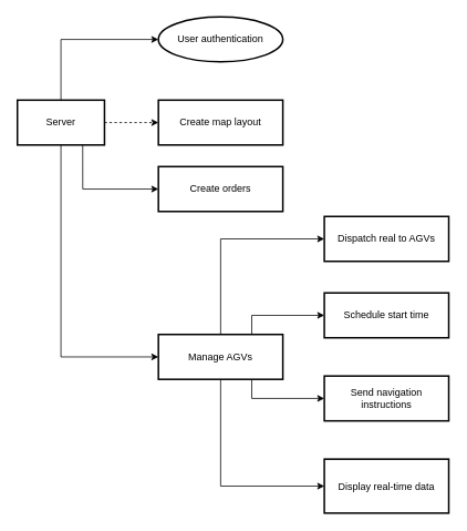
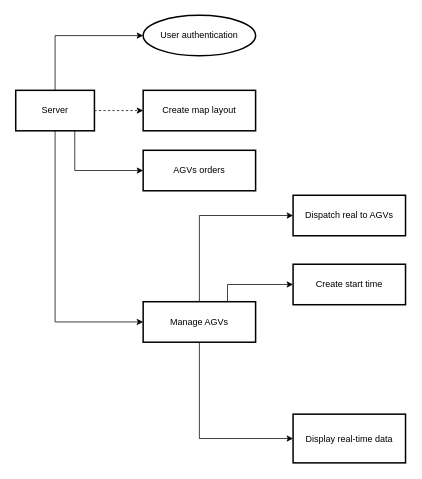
  <mxCell id="0" />
  <mxCell id="1" parent="0" />
  <mxCell id="2" style="edgeStyle=orthogonalEdgeStyle;rounded=0;orthogonalLoop=1;jettySize=auto;html=1;exitX=0.5;exitY=0;exitDx=0;exitDy=0;entryX=0;entryY=0.5;entryDx=0;entryDy=0;" edge="1" parent="1" source="6" target="7"><mxGeometry relative="1" as="geometry" /></mxCell>
  <mxCell id="3" style="edgeStyle=orthogonalEdgeStyle;rounded=0;orthogonalLoop=1;jettySize=auto;html=1;exitX=1;exitY=0.5;exitDx=0;exitDy=0;entryX=0;entryY=0.5;entryDx=0;entryDy=0;dashed=1;" edge="1" parent="1" source="6" target="8"><mxGeometry relative="1" as="geometry" /></mxCell>
  <mxCell id="4" style="edgeStyle=orthogonalEdgeStyle;rounded=0;orthogonalLoop=1;jettySize=auto;html=1;exitX=0.75;exitY=1;exitDx=0;exitDy=0;entryX=0;entryY=0.5;entryDx=0;entryDy=0;" edge="1" parent="1" source="6" target="9"><mxGeometry relative="1" as="geometry" /></mxCell>
  <mxCell id="5" style="edgeStyle=orthogonalEdgeStyle;rounded=0;orthogonalLoop=1;jettySize=auto;html=1;exitX=0.5;exitY=1;exitDx=0;exitDy=0;entryX=0;entryY=0.5;entryDx=0;entryDy=0;" edge="1" parent="1" source="6" target="14"><mxGeometry relative="1" as="geometry" /></mxCell>
  <mxCell id="6" value="Server" style="whiteSpace=wrap;strokeWidth=2;" vertex="1" parent="1"><mxGeometry x="20" y="120" width="105" height="54" as="geometry" /></mxCell>
  <mxCell id="7" value="User authentication" style="ellipse;whiteSpace=wrap;strokeWidth=2;" vertex="1" parent="1"><mxGeometry x="190" y="20" width="150" height="54" as="geometry" /></mxCell>
  <mxCell id="8" value="Create map layout" style="whiteSpace=wrap;strokeWidth=2;" vertex="1" parent="1"><mxGeometry x="190" y="120" width="150" height="54" as="geometry" /></mxCell>
- <mxCell id="9" value="Create orders" style="whiteSpace=wrap;strokeWidth=2;" vertex="1" parent="1"><mxGeometry x="190" y="200" width="150" height="54" as="geometry" /></mxCell>
+ <mxCell id="9" value="AGVs orders" style="whiteSpace=wrap;strokeWidth=2;" vertex="1" parent="1"><mxGeometry x="190" y="200" width="150" height="54" as="geometry" /></mxCell>
  <mxCell id="10" style="edgeStyle=orthogonalEdgeStyle;rounded=0;orthogonalLoop=1;jettySize=auto;html=1;exitX=0.75;exitY=0;exitDx=0;exitDy=0;entryX=0;entryY=0.5;entryDx=0;entryDy=0;" edge="1" parent="1" source="14" target="16"><mxGeometry relative="1" as="geometry" /></mxCell>
- <mxCell id="11" style="edgeStyle=orthogonalEdgeStyle;rounded=0;orthogonalLoop=1;jettySize=auto;html=1;exitX=0.75;exitY=1;exitDx=0;exitDy=0;entryX=0;entryY=0.5;entryDx=0;entryDy=0;" edge="1" parent="1" source="14" target="17"><mxGeometry relative="1" as="geometry" /></mxCell>
  <mxCell id="12" style="edgeStyle=orthogonalEdgeStyle;rounded=0;orthogonalLoop=1;jettySize=auto;html=1;exitX=0.5;exitY=1;exitDx=0;exitDy=0;entryX=0;entryY=0.5;entryDx=0;entryDy=0;" edge="1" parent="1" source="14" target="18"><mxGeometry relative="1" as="geometry" /></mxCell>
  <mxCell id="13" style="edgeStyle=orthogonalEdgeStyle;rounded=0;orthogonalLoop=1;jettySize=auto;html=1;exitX=0.5;exitY=0;exitDx=0;exitDy=0;entryX=0;entryY=0.5;entryDx=0;entryDy=0;" edge="1" parent="1" source="14" target="15"><mxGeometry relative="1" as="geometry" /></mxCell>
  <mxCell id="14" value="Manage AGVs" style="whiteSpace=wrap;strokeWidth=2;" vertex="1" parent="1"><mxGeometry x="190" y="402" width="150" height="54" as="geometry" /></mxCell>
  <mxCell id="15" value="Dispatch real to AGVs" style="whiteSpace=wrap;strokeWidth=2;" vertex="1" parent="1"><mxGeometry x="390" y="260" width="150" height="54" as="geometry" /></mxCell>
- <mxCell id="16" value="Schedule start time" style="whiteSpace=wrap;strokeWidth=2;" vertex="1" parent="1"><mxGeometry x="390" y="352" width="150" height="54" as="geometry" /></mxCell>
- <mxCell id="17" value="Send navigation instructions" style="whiteSpace=wrap;strokeWidth=2;" vertex="1" parent="1"><mxGeometry x="390" y="452" width="150" height="54" as="geometry" /></mxCell>
+ <mxCell id="16" value="Create start time" style="whiteSpace=wrap;strokeWidth=2;" vertex="1" parent="1"><mxGeometry x="390" y="352" width="150" height="54" as="geometry" /></mxCell>
  <mxCell id="18" value="Display real-time data" style="whiteSpace=wrap;strokeWidth=2;" vertex="1" parent="1"><mxGeometry x="390" y="552" width="150" height="65" as="geometry" /></mxCell>
